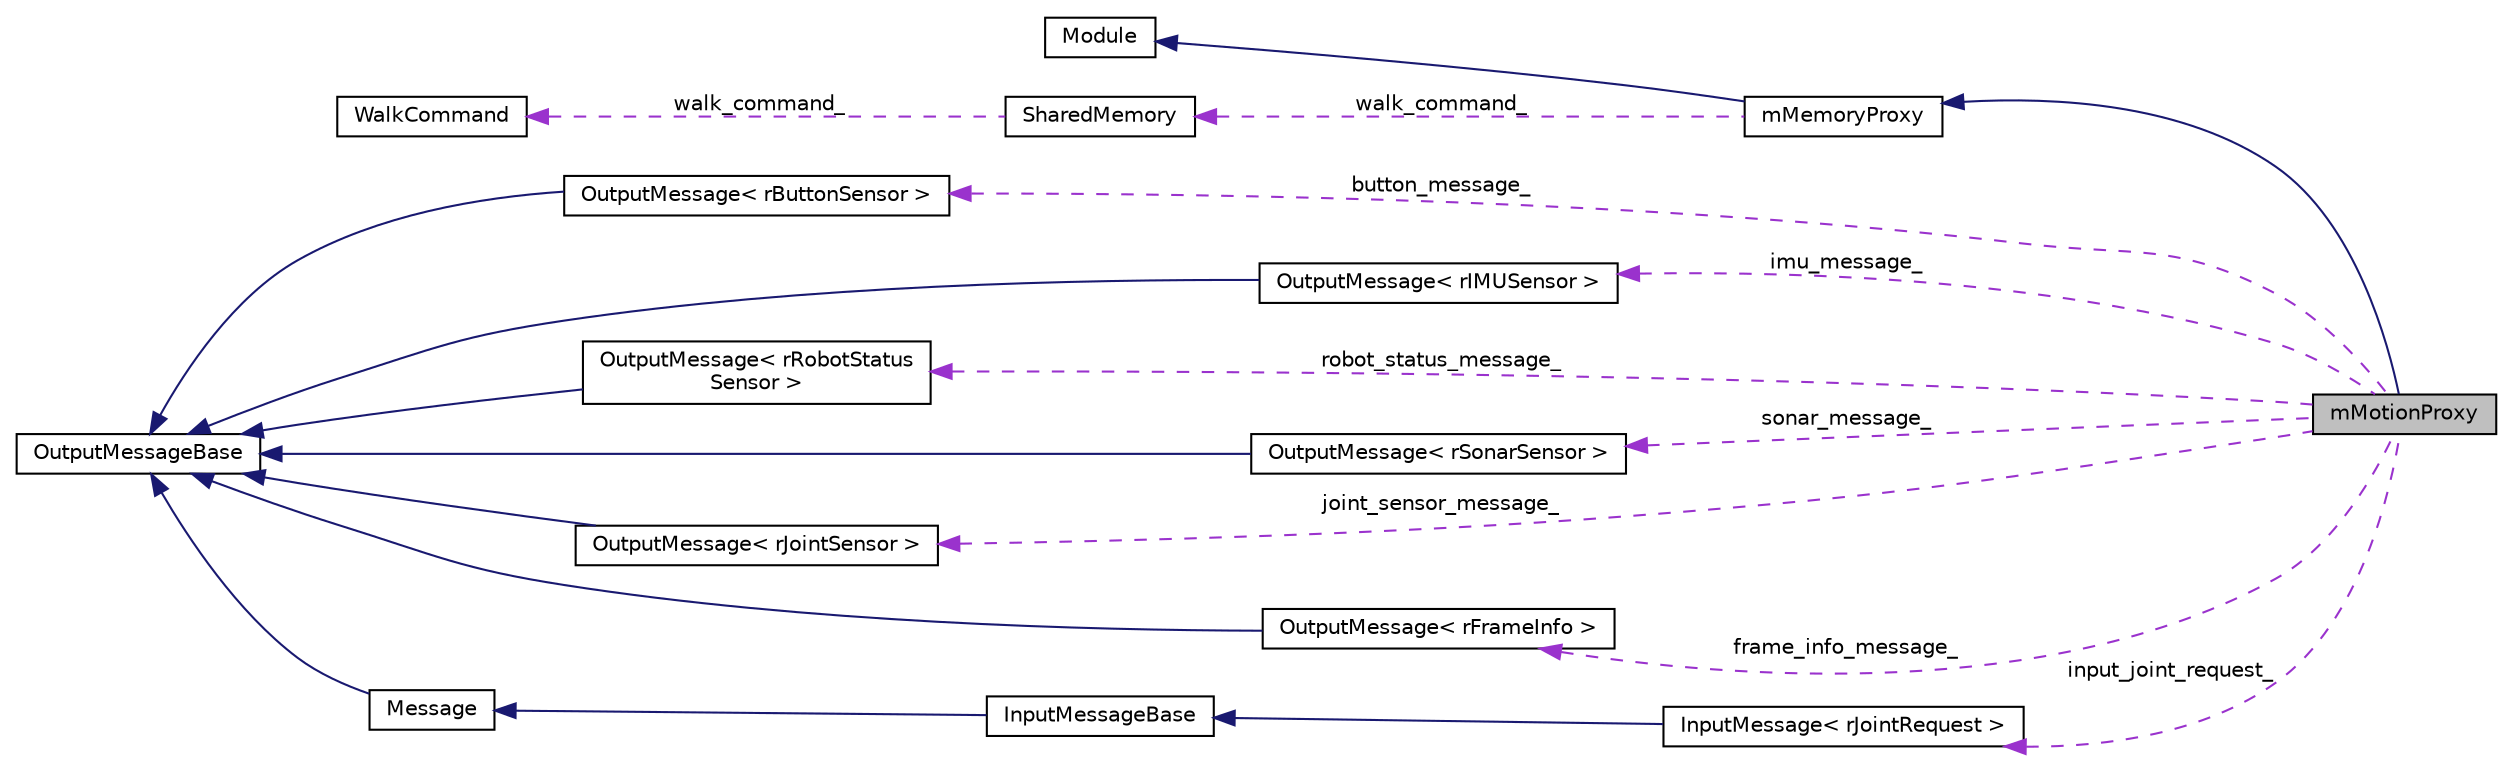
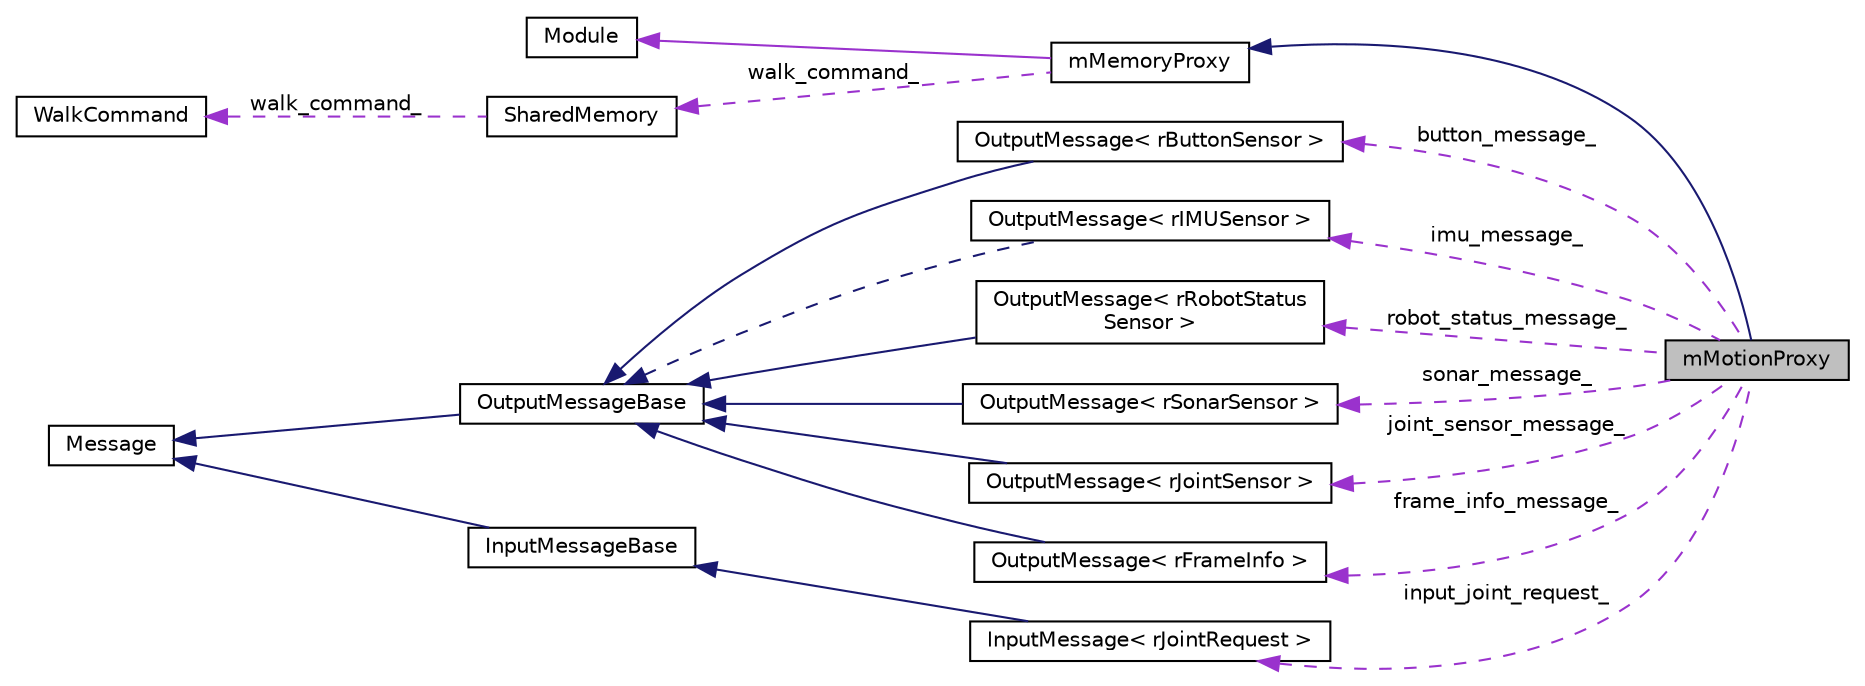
  digraph {
    rankdir=LR
    node [color=black fillcolor=white fontname=Helvetica fontsize=10 shape=record style=filled]
    edge [color=midnightblue dir=back fontname=Helvetica fontsize=10 labelfontname=Helvetica labelfontsize=10 style=solid]
    n1 [fillcolor=grey75 fontcolor=black height=0.2 label=mMotionProxy width=0.4]
    n2 [height=0.2 label=mMemoryProxy width=0.4]
    n3 [height=0.2 label=Module width=0.4]
    n4 [height=0.2 label=SharedMemory width=0.4]
    n5 [height=0.2 label=WalkCommand width=0.4]
    n6 [height=0.2 label="OutputMessage\< rButtonSensor \>" width=0.4]
    n7 [height=0.2 label=OutputMessageBase width=0.4]
    n8 [height=0.2 label="OutputMessage\< rIMUSensor \>" width=0.4]
    n9 [height=0.2 label="OutputMessage\< rRobotStatus\lSensor \>" width=0.4]
    n10 [height=0.2 label="OutputMessage\< rSonarSensor \>" width=0.4]
    n11 [height=0.2 label="OutputMessage\< rJointSensor \>" width=0.4]
    n12 [height=0.2 label="OutputMessage\< rFrameInfo \>" width=0.4]
    n13 [height=0.2 label=Message width=0.4]
    n14 [height=0.2 label=InputMessageBase width=0.4]
    n15 [height=0.2 label="InputMessage\< rJointRequest \>" width=0.4]
    n2 -> n1
-   n3 -> n2
+   n3 -> n2 [color=darkorchid3]
    n4 -> n2 [color=darkorchid3 label=" walk_command_" style=dashed]
    n5 -> n4 [color=darkorchid3 label=" walk_command_" style=dashed]
    n6 -> n1 [color=darkorchid3 label=" button_message_" style=dashed]
    n7 -> n6
-   n7 -> n8
+   n7 -> n8 [style=dashed]
    n7 -> n9
    n7 -> n10
    n7 -> n11
    n7 -> n12
    n8 -> n1 [color=darkorchid3 label=" imu_message_" style=dashed]
    n9 -> n1 [color=darkorchid3 label=" robot_status_message_" style=dashed]
    n10 -> n1 [color=darkorchid3 label=" sonar_message_" style=dashed]
    n11 -> n1 [color=darkorchid3 label=" joint_sensor_message_" style=dashed]
    n12 -> n1 [color=darkorchid3 label=" frame_info_message_" style=dashed]
-   n7 -> n13
+   n13 -> n7
    n13 -> n14
    n14 -> n15
    n15 -> n1 [color=darkorchid3 label=" input_joint_request_" style=dashed]
  }
